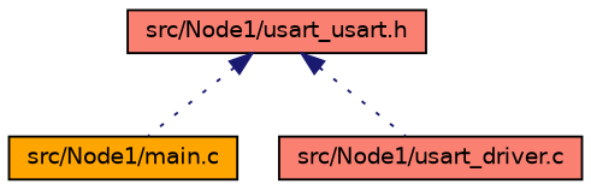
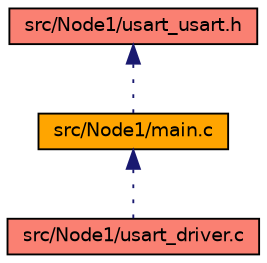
  digraph {
    fontname="DejaVu Sans"
    node [color=black fillcolor=salmon fontname="DejaVu Sans" fontsize=10 shape=record style=filled]
    edge [color=midnightblue dir=back fontname="DejaVu Sans" fontsize=10 labelfontname=Helvetica labelfontsize=10 style=dotted]
    n1 [fontcolor=black height=0.2 label="src/Node1/usart_usart.h" width=0.4]
    n2 [fillcolor=orange height=0.2 label="src/Node1/main.c" width=0.4]
    n3 [height=0.2 label="src/Node1/usart_driver.c" width=0.4]
    n1 -> n2
-   n1 -> n3
+   n2 -> n3
  }
